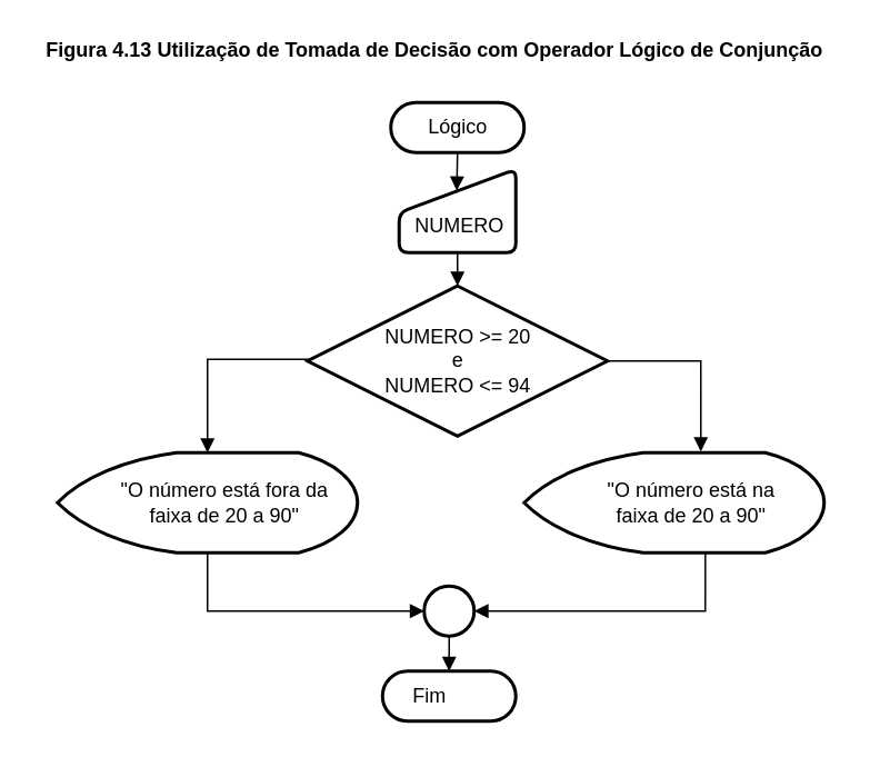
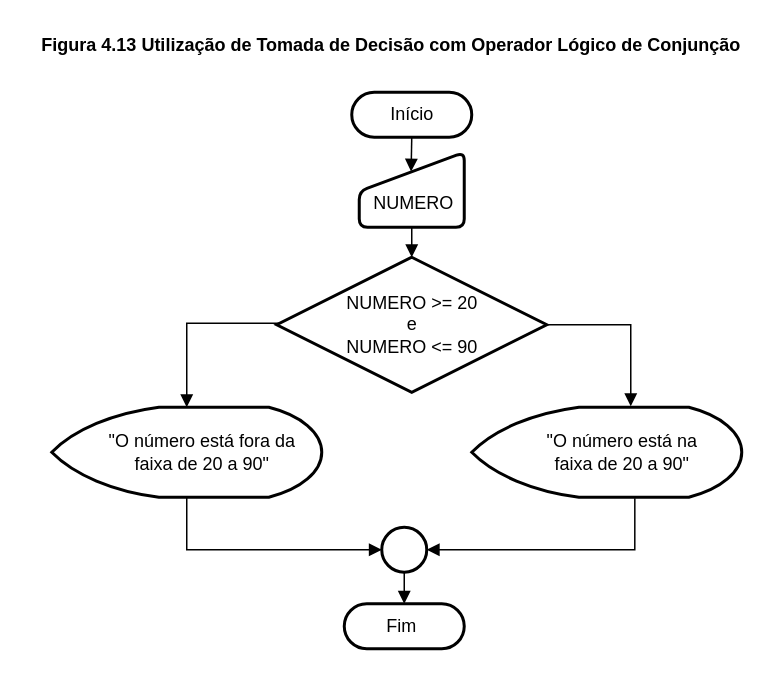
  <mxCell id="0" />
  <mxCell id="1" parent="0" />
  <mxCell id="2" value="&lt;b&gt;Figura 4.13 Utilização de Tomada de Decisão com Operador Lógico de Conjunção&lt;/b&gt;" style="text;html=1;align=center;verticalAlign=middle;resizable=0;points=[];autosize=1;strokeColor=none;fillColor=none;" vertex="1" parent="1"><mxGeometry x="20" y="20" width="480" height="20" as="geometry" /></mxCell>
  <mxCell id="3" style="edgeStyle=orthogonalEdgeStyle;rounded=0;orthogonalLoop=1;jettySize=auto;html=1;exitX=0.5;exitY=0.5;exitDx=0;exitDy=15;exitPerimeter=0;entryX=0.494;entryY=0.257;entryDx=0;entryDy=0;entryPerimeter=0;endArrow=block;endFill=1;" edge="1" parent="1" source="4" target="10"><mxGeometry relative="1" as="geometry" /></mxCell>
  <mxCell id="4" value="" style="html=1;dashed=0;whitespace=wrap;shape=mxgraph.dfd.start;strokeWidth=2;" vertex="1" parent="1"><mxGeometry x="234" y="61" width="80" height="30" as="geometry" /></mxCell>
  <mxCell id="5" style="edgeStyle=orthogonalEdgeStyle;rounded=0;orthogonalLoop=1;jettySize=auto;html=1;exitX=0.5;exitY=1;exitDx=0;exitDy=0;entryX=0.5;entryY=0;entryDx=0;entryDy=0;endArrow=block;endFill=1;" edge="1" parent="1" target="8"><mxGeometry relative="1" as="geometry"><mxPoint x="274" y="151" as="sourcePoint" /></mxGeometry></mxCell>
  <mxCell id="6" style="edgeStyle=orthogonalEdgeStyle;rounded=0;orthogonalLoop=1;jettySize=auto;html=1;entryX=0.5;entryY=0;entryDx=0;entryDy=0;entryPerimeter=0;endArrow=block;endFill=1;exitX=0;exitY=0.5;exitDx=0;exitDy=0;" edge="1" parent="1" source="8" target="14"><mxGeometry relative="1" as="geometry"><Array as="points"><mxPoint x="188" y="216" /><mxPoint x="188" y="215" /><mxPoint x="124" y="215" /></Array></mxGeometry></mxCell>
  <mxCell id="7" style="edgeStyle=orthogonalEdgeStyle;rounded=0;orthogonalLoop=1;jettySize=auto;html=1;exitX=1;exitY=0.5;exitDx=0;exitDy=0;entryX=0.589;entryY=-0.011;entryDx=0;entryDy=0;entryPerimeter=0;endArrow=block;endFill=1;" edge="1" parent="1" source="8" target="12"><mxGeometry relative="1" as="geometry" /></mxCell>
  <mxCell id="8" value="" style="rhombus;whiteSpace=wrap;html=1;dashed=0;strokeWidth=2;rounded=0;" vertex="1" parent="1"><mxGeometry x="184" y="171" width="180" height="90" as="geometry" /></mxCell>
- <mxCell id="9" value="NUMERO &amp;gt;= 20&lt;br&gt;e&lt;br&gt;NUMERO &amp;lt;= 94" style="text;html=1;align=center;verticalAlign=middle;resizable=0;points=[];autosize=1;strokeColor=none;fillColor=none;" vertex="1" parent="1"><mxGeometry x="224" y="191" width="100" height="50" as="geometry" /></mxCell>
+ <mxCell id="9" value="NUMERO &amp;gt;= 20&lt;br&gt;e&lt;br&gt;NUMERO &amp;lt;= 90" style="text;html=1;align=center;verticalAlign=middle;resizable=0;points=[];autosize=1;strokeColor=none;fillColor=none;" vertex="1" parent="1"><mxGeometry x="224" y="191" width="100" height="50" as="geometry" /></mxCell>
  <mxCell id="10" value="" style="html=1;strokeWidth=2;shape=manualInput;whiteSpace=wrap;rounded=1;size=26;arcSize=11;" vertex="1" parent="1"><mxGeometry x="239" y="101" width="70" height="50" as="geometry" /></mxCell>
  <mxCell id="11" style="edgeStyle=orthogonalEdgeStyle;rounded=0;orthogonalLoop=1;jettySize=auto;html=1;exitX=0.604;exitY=1.011;exitDx=0;exitDy=0;exitPerimeter=0;entryX=1;entryY=0.5;entryDx=0;entryDy=0;endArrow=block;endFill=1;" edge="1" parent="1" source="12" target="18"><mxGeometry relative="1" as="geometry" /></mxCell>
  <mxCell id="12" value="" style="strokeWidth=2;html=1;shape=mxgraph.flowchart.display;whiteSpace=wrap;rounded=1;sketch=0;" vertex="1" parent="1"><mxGeometry x="314" y="271" width="180" height="60" as="geometry" /></mxCell>
  <mxCell id="13" style="edgeStyle=orthogonalEdgeStyle;rounded=0;orthogonalLoop=1;jettySize=auto;html=1;exitX=0.5;exitY=1;exitDx=0;exitDy=0;exitPerimeter=0;entryX=0;entryY=0.5;entryDx=0;entryDy=0;endArrow=block;endFill=1;" edge="1" parent="1" source="14" target="18"><mxGeometry relative="1" as="geometry" /></mxCell>
  <mxCell id="14" value="" style="strokeWidth=2;html=1;shape=mxgraph.flowchart.display;whiteSpace=wrap;rounded=1;sketch=0;" vertex="1" parent="1"><mxGeometry x="34" y="271" width="180" height="60" as="geometry" /></mxCell>
  <mxCell id="15" value="&quot;O número está fora da&lt;br&gt;faixa de 20 a 90&quot;" style="text;html=1;align=center;verticalAlign=middle;resizable=0;points=[];autosize=1;strokeColor=none;fillColor=none;" vertex="1" parent="1"><mxGeometry x="64" y="286" width="140" height="30" as="geometry" /></mxCell>
  <mxCell id="16" value="&quot;O número está na&lt;br&gt;faixa de 20 a 90&quot;" style="text;html=1;align=center;verticalAlign=middle;resizable=0;points=[];autosize=1;strokeColor=none;fillColor=none;" vertex="1" parent="1"><mxGeometry x="354" y="286" width="120" height="30" as="geometry" /></mxCell>
  <mxCell id="17" style="edgeStyle=orthogonalEdgeStyle;rounded=0;orthogonalLoop=1;jettySize=auto;html=1;exitX=0.5;exitY=1;exitDx=0;exitDy=0;entryX=0.5;entryY=0.5;entryDx=0;entryDy=-15;entryPerimeter=0;endArrow=block;endFill=1;" edge="1" parent="1" source="18" target="19"><mxGeometry relative="1" as="geometry" /></mxCell>
  <mxCell id="18" value="" style="shape=ellipse;html=1;dashed=0;whitespace=wrap;aspect=fixed;perimeter=ellipsePerimeter;rounded=0;sketch=0;strokeWidth=2;" vertex="1" parent="1"><mxGeometry x="254" y="351" width="30" height="30" as="geometry" /></mxCell>
  <mxCell id="19" value="" style="html=1;dashed=0;whitespace=wrap;shape=mxgraph.dfd.start;rounded=0;sketch=0;strokeWidth=2;" vertex="1" parent="1"><mxGeometry x="229" y="402" width="80" height="30" as="geometry" /></mxCell>
- <mxCell id="20" value="Fim" style="text;html=1;align=center;verticalAlign=middle;resizable=0;points=[];autosize=1;strokeColor=none;fillColor=none;" vertex="1" parent="1"><mxGeometry x="237" y="407" width="40" height="20" as="geometry" /></mxCell>
+ <mxCell id="20" value="Fim" style="text;html=1;align=center;verticalAlign=middle;resizable=0;points=[];autosize=1;strokeColor=none;fillColor=none;" vertex="1" parent="1"><mxGeometry x="247" y="407" width="40" height="20" as="geometry" /></mxCell>
  <mxCell id="21" value="NUMERO" style="text;html=1;align=center;verticalAlign=middle;resizable=0;points=[];autosize=1;strokeColor=none;fillColor=none;" vertex="1" parent="1"><mxGeometry x="240" y="125" width="70" height="20" as="geometry" /></mxCell>
- <mxCell id="22" value="Lógico" style="text;html=1;align=center;verticalAlign=middle;resizable=0;points=[];autosize=1;strokeColor=none;fillColor=none;" vertex="1" parent="1"><mxGeometry x="254" y="66" width="40" height="20" as="geometry" /></mxCell>
+ <mxCell id="22" value="Início" style="text;html=1;align=center;verticalAlign=middle;resizable=0;points=[];autosize=1;strokeColor=none;fillColor=none;" vertex="1" parent="1"><mxGeometry x="254" y="66" width="40" height="20" as="geometry" /></mxCell>
